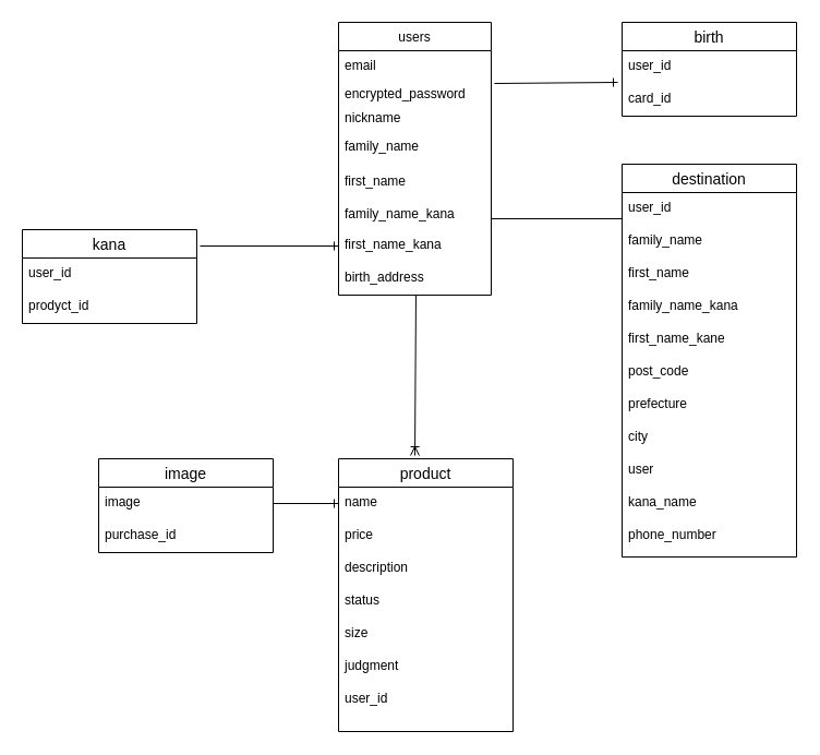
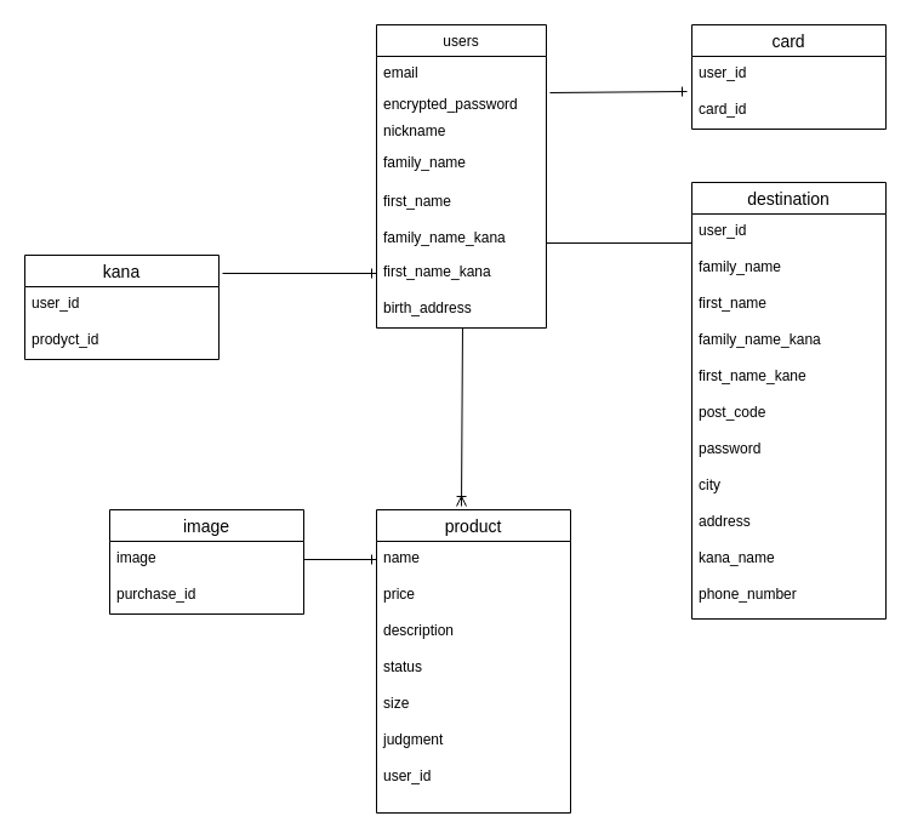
  <mxCell id="0" />
  <mxCell id="1" parent="0" />
  <mxCell id="2" value="users" style="swimlane;fontStyle=0;childLayout=stackLayout;horizontal=1;startSize=26;fillColor=none;horizontalStack=0;resizeParent=1;resizeParentMax=0;resizeLast=0;collapsible=1;marginBottom=0;" vertex="1" parent="1"><mxGeometry x="310" y="20" width="140" height="250" as="geometry" /></mxCell>
  <mxCell id="3" value="email" style="text;strokeColor=none;fillColor=none;align=left;verticalAlign=top;spacingLeft=4;spacingRight=4;overflow=hidden;rotatable=0;points=[[0,0.5],[1,0.5]];portConstraint=eastwest;labelBackgroundColor=none;" vertex="1" parent="2"><mxGeometry y="26" width="140" height="26" as="geometry" /></mxCell>
  <mxCell id="4" value="encrypted_password" style="text;strokeColor=none;fillColor=none;align=left;verticalAlign=top;spacingLeft=4;spacingRight=4;overflow=hidden;rotatable=0;points=[[0,0.5],[1,0.5]];portConstraint=eastwest;labelBackgroundColor=none;" vertex="1" parent="2"><mxGeometry y="52" width="140" height="22" as="geometry" /></mxCell>
  <mxCell id="5" value="nickname" style="text;strokeColor=none;fillColor=none;align=left;verticalAlign=top;spacingLeft=4;spacingRight=4;overflow=hidden;rotatable=0;points=[[0,0.5],[1,0.5]];portConstraint=eastwest;labelBackgroundColor=none;" vertex="1" parent="2"><mxGeometry y="74" width="140" height="26" as="geometry" /></mxCell>
  <mxCell id="6" value="family_name" style="text;strokeColor=none;fillColor=none;align=left;verticalAlign=top;spacingLeft=4;spacingRight=4;overflow=hidden;rotatable=0;points=[[0,0.5],[1,0.5]];portConstraint=eastwest;labelBackgroundColor=none;" vertex="1" parent="2"><mxGeometry y="100" width="140" height="32" as="geometry" /></mxCell>
  <mxCell id="7" value="first_name&#10;&#10;" style="text;strokeColor=none;fillColor=none;align=left;verticalAlign=top;spacingLeft=4;spacingRight=4;overflow=hidden;rotatable=0;points=[[0,0.5],[1,0.5]];portConstraint=eastwest;labelBackgroundColor=none;" vertex="1" parent="2"><mxGeometry y="132" width="140" height="30" as="geometry" /></mxCell>
  <mxCell id="8" value="family_name_kana" style="text;strokeColor=none;fillColor=none;align=left;verticalAlign=top;spacingLeft=4;spacingRight=4;overflow=hidden;rotatable=0;points=[[0,0.5],[1,0.5]];portConstraint=eastwest;labelBackgroundColor=none;" vertex="1" parent="2"><mxGeometry y="162" width="140" height="28" as="geometry" /></mxCell>
  <mxCell id="9" value="first_name_kana" style="text;strokeColor=none;fillColor=none;align=left;verticalAlign=top;spacingLeft=4;spacingRight=4;overflow=hidden;rotatable=0;points=[[0,0.5],[1,0.5]];portConstraint=eastwest;labelBackgroundColor=none;" vertex="1" parent="2"><mxGeometry y="190" width="140" height="30" as="geometry" /></mxCell>
  <mxCell id="10" value="birth_address" style="text;strokeColor=none;fillColor=none;align=left;verticalAlign=top;spacingLeft=4;spacingRight=4;overflow=hidden;rotatable=0;points=[[0,0.5],[1,0.5]];portConstraint=eastwest;labelBackgroundColor=none;" vertex="1" parent="2"><mxGeometry y="220" width="140" height="30" as="geometry" /></mxCell>
- <mxCell id="11" value="birth" style="swimlane;fontStyle=0;childLayout=stackLayout;horizontal=1;startSize=26;horizontalStack=0;resizeParent=1;resizeParentMax=0;resizeLast=0;collapsible=1;marginBottom=0;align=center;fontSize=14;labelBackgroundColor=none;" vertex="1" parent="1"><mxGeometry x="570" y="20" width="160" height="86" as="geometry" /></mxCell>
+ <mxCell id="11" value="card" style="swimlane;fontStyle=0;childLayout=stackLayout;horizontal=1;startSize=26;horizontalStack=0;resizeParent=1;resizeParentMax=0;resizeLast=0;collapsible=1;marginBottom=0;align=center;fontSize=14;labelBackgroundColor=none;" vertex="1" parent="1"><mxGeometry x="570" y="20" width="160" height="86" as="geometry" /></mxCell>
  <mxCell id="12" value="user_id" style="text;strokeColor=none;fillColor=none;spacingLeft=4;spacingRight=4;overflow=hidden;rotatable=0;points=[[0,0.5],[1,0.5]];portConstraint=eastwest;fontSize=12;" vertex="1" parent="11"><mxGeometry y="26" width="160" height="30" as="geometry" /></mxCell>
  <mxCell id="13" value="card_id" style="text;strokeColor=none;fillColor=none;spacingLeft=4;spacingRight=4;overflow=hidden;rotatable=0;points=[[0,0.5],[1,0.5]];portConstraint=eastwest;fontSize=12;" vertex="1" parent="11"><mxGeometry y="56" width="160" height="30" as="geometry" /></mxCell>
  <mxCell id="14" value="destination" style="swimlane;fontStyle=0;childLayout=stackLayout;horizontal=1;startSize=26;horizontalStack=0;resizeParent=1;resizeParentMax=0;resizeLast=0;collapsible=1;marginBottom=0;align=center;fontSize=14;labelBackgroundColor=none;" vertex="1" parent="1"><mxGeometry x="570" y="150" width="160" height="360" as="geometry" /></mxCell>
  <mxCell id="15" value="user_id" style="text;strokeColor=none;fillColor=none;spacingLeft=4;spacingRight=4;overflow=hidden;rotatable=0;points=[[0,0.5],[1,0.5]];portConstraint=eastwest;fontSize=12;" vertex="1" parent="14"><mxGeometry y="26" width="160" height="30" as="geometry" /></mxCell>
  <mxCell id="16" value="family_name" style="text;spacingLeft=4;spacingRight=4;overflow=hidden;rotatable=0;points=[[0,0.5],[1,0.5]];portConstraint=eastwest;fontSize=12;" vertex="1" parent="14"><mxGeometry y="56" width="160" height="30" as="geometry" /></mxCell>
  <mxCell id="17" value="first_name" style="text;strokeColor=none;fillColor=none;spacingLeft=4;spacingRight=4;overflow=hidden;rotatable=0;points=[[0,0.5],[1,0.5]];portConstraint=eastwest;fontSize=12;" vertex="1" parent="14"><mxGeometry y="86" width="160" height="30" as="geometry" /></mxCell>
  <mxCell id="18" value="family_name_kana" style="text;strokeColor=none;fillColor=none;spacingLeft=4;spacingRight=4;overflow=hidden;rotatable=0;points=[[0,0.5],[1,0.5]];portConstraint=eastwest;fontSize=12;" vertex="1" parent="14"><mxGeometry y="116" width="160" height="30" as="geometry" /></mxCell>
  <mxCell id="19" value="first_name_kane" style="text;strokeColor=none;fillColor=none;spacingLeft=4;spacingRight=4;overflow=hidden;rotatable=0;points=[[0,0.5],[1,0.5]];portConstraint=eastwest;fontSize=12;" vertex="1" parent="14"><mxGeometry y="146" width="160" height="30" as="geometry" /></mxCell>
  <mxCell id="20" value="post_code" style="text;strokeColor=none;fillColor=none;spacingLeft=4;spacingRight=4;overflow=hidden;rotatable=0;points=[[0,0.5],[1,0.5]];portConstraint=eastwest;fontSize=12;" vertex="1" parent="14"><mxGeometry y="176" width="160" height="30" as="geometry" /></mxCell>
- <mxCell id="21" value="prefecture" style="text;strokeColor=none;fillColor=none;spacingLeft=4;spacingRight=4;overflow=hidden;rotatable=0;points=[[0,0.5],[1,0.5]];portConstraint=eastwest;fontSize=12;" vertex="1" parent="14"><mxGeometry y="206" width="160" height="30" as="geometry" /></mxCell>
+ <mxCell id="21" value="password" style="text;strokeColor=none;fillColor=none;spacingLeft=4;spacingRight=4;overflow=hidden;rotatable=0;points=[[0,0.5],[1,0.5]];portConstraint=eastwest;fontSize=12;" vertex="1" parent="14"><mxGeometry y="206" width="160" height="30" as="geometry" /></mxCell>
  <mxCell id="22" value="city" style="text;strokeColor=none;fillColor=none;spacingLeft=4;spacingRight=4;overflow=hidden;rotatable=0;points=[[0,0.5],[1,0.5]];portConstraint=eastwest;fontSize=12;" vertex="1" parent="14"><mxGeometry y="236" width="160" height="30" as="geometry" /></mxCell>
- <mxCell id="23" value="user" style="text;strokeColor=none;fillColor=none;spacingLeft=4;spacingRight=4;overflow=hidden;rotatable=0;points=[[0,0.5],[1,0.5]];portConstraint=eastwest;fontSize=12;" vertex="1" parent="14"><mxGeometry y="266" width="160" height="30" as="geometry" /></mxCell>
+ <mxCell id="23" value="address" style="text;strokeColor=none;fillColor=none;spacingLeft=4;spacingRight=4;overflow=hidden;rotatable=0;points=[[0,0.5],[1,0.5]];portConstraint=eastwest;fontSize=12;" vertex="1" parent="14"><mxGeometry y="266" width="160" height="30" as="geometry" /></mxCell>
  <mxCell id="24" value="kana_name" style="text;strokeColor=none;fillColor=none;spacingLeft=4;spacingRight=4;overflow=hidden;rotatable=0;points=[[0,0.5],[1,0.5]];portConstraint=eastwest;fontSize=12;" vertex="1" parent="14"><mxGeometry y="296" width="160" height="30" as="geometry" /></mxCell>
  <mxCell id="25" value="phone_number&#10;&#10;" style="text;strokeColor=none;fillColor=none;spacingLeft=4;spacingRight=4;overflow=hidden;rotatable=0;points=[[0,0.5],[1,0.5]];portConstraint=eastwest;fontSize=12;" vertex="1" parent="14"><mxGeometry y="326" width="160" height="34" as="geometry" /></mxCell>
  <mxCell id="26" value="product" style="swimlane;fontStyle=0;childLayout=stackLayout;horizontal=1;startSize=26;horizontalStack=0;resizeParent=1;resizeParentMax=0;resizeLast=0;collapsible=1;marginBottom=0;align=center;fontSize=14;labelBackgroundColor=none;" vertex="1" parent="1"><mxGeometry x="310" y="420" width="160" height="250" as="geometry" /></mxCell>
  <mxCell id="27" value="name" style="text;strokeColor=none;fillColor=none;spacingLeft=4;spacingRight=4;overflow=hidden;rotatable=0;points=[[0,0.5],[1,0.5]];portConstraint=eastwest;fontSize=12;" vertex="1" parent="26"><mxGeometry y="26" width="160" height="30" as="geometry" /></mxCell>
  <mxCell id="28" value="price" style="text;strokeColor=none;fillColor=none;spacingLeft=4;spacingRight=4;overflow=hidden;rotatable=0;points=[[0,0.5],[1,0.5]];portConstraint=eastwest;fontSize=12;" vertex="1" parent="26"><mxGeometry y="56" width="160" height="30" as="geometry" /></mxCell>
  <mxCell id="29" value="description" style="text;strokeColor=none;fillColor=none;spacingLeft=4;spacingRight=4;overflow=hidden;rotatable=0;points=[[0,0.5],[1,0.5]];portConstraint=eastwest;fontSize=12;" vertex="1" parent="26"><mxGeometry y="86" width="160" height="30" as="geometry" /></mxCell>
  <mxCell id="30" value="status&#10;&#10;" style="text;strokeColor=none;fillColor=none;spacingLeft=4;spacingRight=4;overflow=hidden;rotatable=0;points=[[0,0.5],[1,0.5]];portConstraint=eastwest;fontSize=12;" vertex="1" parent="26"><mxGeometry y="116" width="160" height="30" as="geometry" /></mxCell>
  <mxCell id="31" value="size" style="text;strokeColor=none;fillColor=none;spacingLeft=4;spacingRight=4;overflow=hidden;rotatable=0;points=[[0,0.5],[1,0.5]];portConstraint=eastwest;fontSize=12;" vertex="1" parent="26"><mxGeometry y="146" width="160" height="30" as="geometry" /></mxCell>
  <mxCell id="32" value="judgment" style="text;strokeColor=none;fillColor=none;spacingLeft=4;spacingRight=4;overflow=hidden;rotatable=0;points=[[0,0.5],[1,0.5]];portConstraint=eastwest;fontSize=12;" vertex="1" parent="26"><mxGeometry y="176" width="160" height="30" as="geometry" /></mxCell>
  <mxCell id="33" value="user_id" style="text;strokeColor=none;fillColor=none;spacingLeft=4;spacingRight=4;overflow=hidden;rotatable=0;points=[[0,0.5],[1,0.5]];portConstraint=eastwest;fontSize=12;" vertex="1" parent="26"><mxGeometry y="206" width="160" height="44" as="geometry" /></mxCell>
  <mxCell id="34" value="image" style="swimlane;fontStyle=0;childLayout=stackLayout;horizontal=1;startSize=26;horizontalStack=0;resizeParent=1;resizeParentMax=0;resizeLast=0;collapsible=1;marginBottom=0;align=center;fontSize=14;labelBackgroundColor=none;" vertex="1" parent="1"><mxGeometry x="90" y="420" width="160" height="86" as="geometry" /></mxCell>
  <mxCell id="35" value="image" style="text;strokeColor=none;fillColor=none;spacingLeft=4;spacingRight=4;overflow=hidden;rotatable=0;points=[[0,0.5],[1,0.5]];portConstraint=eastwest;fontSize=12;" vertex="1" parent="34"><mxGeometry y="26" width="160" height="30" as="geometry" /></mxCell>
  <mxCell id="36" value="purchase_id" style="text;strokeColor=none;fillColor=none;spacingLeft=4;spacingRight=4;overflow=hidden;rotatable=0;points=[[0,0.5],[1,0.5]];portConstraint=eastwest;fontSize=12;" vertex="1" parent="34"><mxGeometry y="56" width="160" height="30" as="geometry" /></mxCell>
  <mxCell id="37" value="" style="fontSize=12;html=1;endArrow=ERoneToMany;exitX=0.507;exitY=1;exitDx=0;exitDy=0;exitPerimeter=0;" edge="1" parent="1" source="10"><mxGeometry width="100" height="100" relative="1" as="geometry"><mxPoint x="340" y="430" as="sourcePoint" /><mxPoint x="380" y="417" as="targetPoint" /></mxGeometry></mxCell>
  <mxCell id="38" style="edgeStyle=none;rounded=0;orthogonalLoop=1;jettySize=auto;html=1;exitX=0.5;exitY=0;exitDx=0;exitDy=0;" edge="1" parent="1" source="26" target="26"><mxGeometry relative="1" as="geometry"><Array as="points"><mxPoint x="390" y="420" /></Array></mxGeometry></mxCell>
  <mxCell id="39" value="" style="fontSize=12;html=1;endArrow=ERone;endFill=1;entryX=-0.025;entryY=0.967;entryDx=0;entryDy=0;entryPerimeter=0;exitX=1.021;exitY=0.182;exitDx=0;exitDy=0;exitPerimeter=0;" edge="1" parent="1" source="4" target="12"><mxGeometry width="100" height="100" relative="1" as="geometry"><mxPoint x="340" y="120" as="sourcePoint" /><mxPoint x="440" y="20" as="targetPoint" /></mxGeometry></mxCell>
  <mxCell id="40" value="" style="endArrow=none;html=1;rounded=0;" edge="1" parent="1"><mxGeometry relative="1" as="geometry"><mxPoint x="450" y="200" as="sourcePoint" /><mxPoint x="570" y="200" as="targetPoint" /></mxGeometry></mxCell>
  <mxCell id="41" value="" style="fontSize=12;html=1;endArrow=ERone;endFill=1;entryX=0;entryY=0.5;entryDx=0;entryDy=0;" edge="1" parent="1" target="27"><mxGeometry width="100" height="100" relative="1" as="geometry"><mxPoint y="461" as="sourcePoint" x="250" /><mxPoint y="360" as="targetPoint" x="250" /></mxGeometry></mxCell>
  <mxCell id="42" value="kana" style="swimlane;fontStyle=0;childLayout=stackLayout;horizontal=1;startSize=26;horizontalStack=0;resizeParent=1;resizeParentMax=0;resizeLast=0;collapsible=1;marginBottom=0;align=center;fontSize=14;labelBackgroundColor=none;" vertex="1" parent="1"><mxGeometry x="20" y="210" width="160" height="86" as="geometry" /></mxCell>
  <mxCell id="43" value="user_id" style="text;strokeColor=none;fillColor=none;spacingLeft=4;spacingRight=4;overflow=hidden;rotatable=0;points=[[0,0.5],[1,0.5]];portConstraint=eastwest;fontSize=12;" vertex="1" parent="42"><mxGeometry y="26" width="160" height="30" as="geometry" /></mxCell>
  <mxCell id="44" value="prodyct_id" style="text;strokeColor=none;fillColor=none;spacingLeft=4;spacingRight=4;overflow=hidden;rotatable=0;points=[[0,0.5],[1,0.5]];portConstraint=eastwest;fontSize=12;" vertex="1" parent="42"><mxGeometry y="56" width="160" height="30" as="geometry" /></mxCell>
  <mxCell id="45" value="" style="fontSize=12;html=1;endArrow=ERone;endFill=1;entryX=0;entryY=0.5;entryDx=0;entryDy=0;" edge="1" parent="1" target="9"><mxGeometry width="100" height="100" relative="1" as="geometry"><mxPoint x="183" y="225" as="sourcePoint" /><mxPoint x="260" y="350" as="targetPoint" /></mxGeometry></mxCell>
